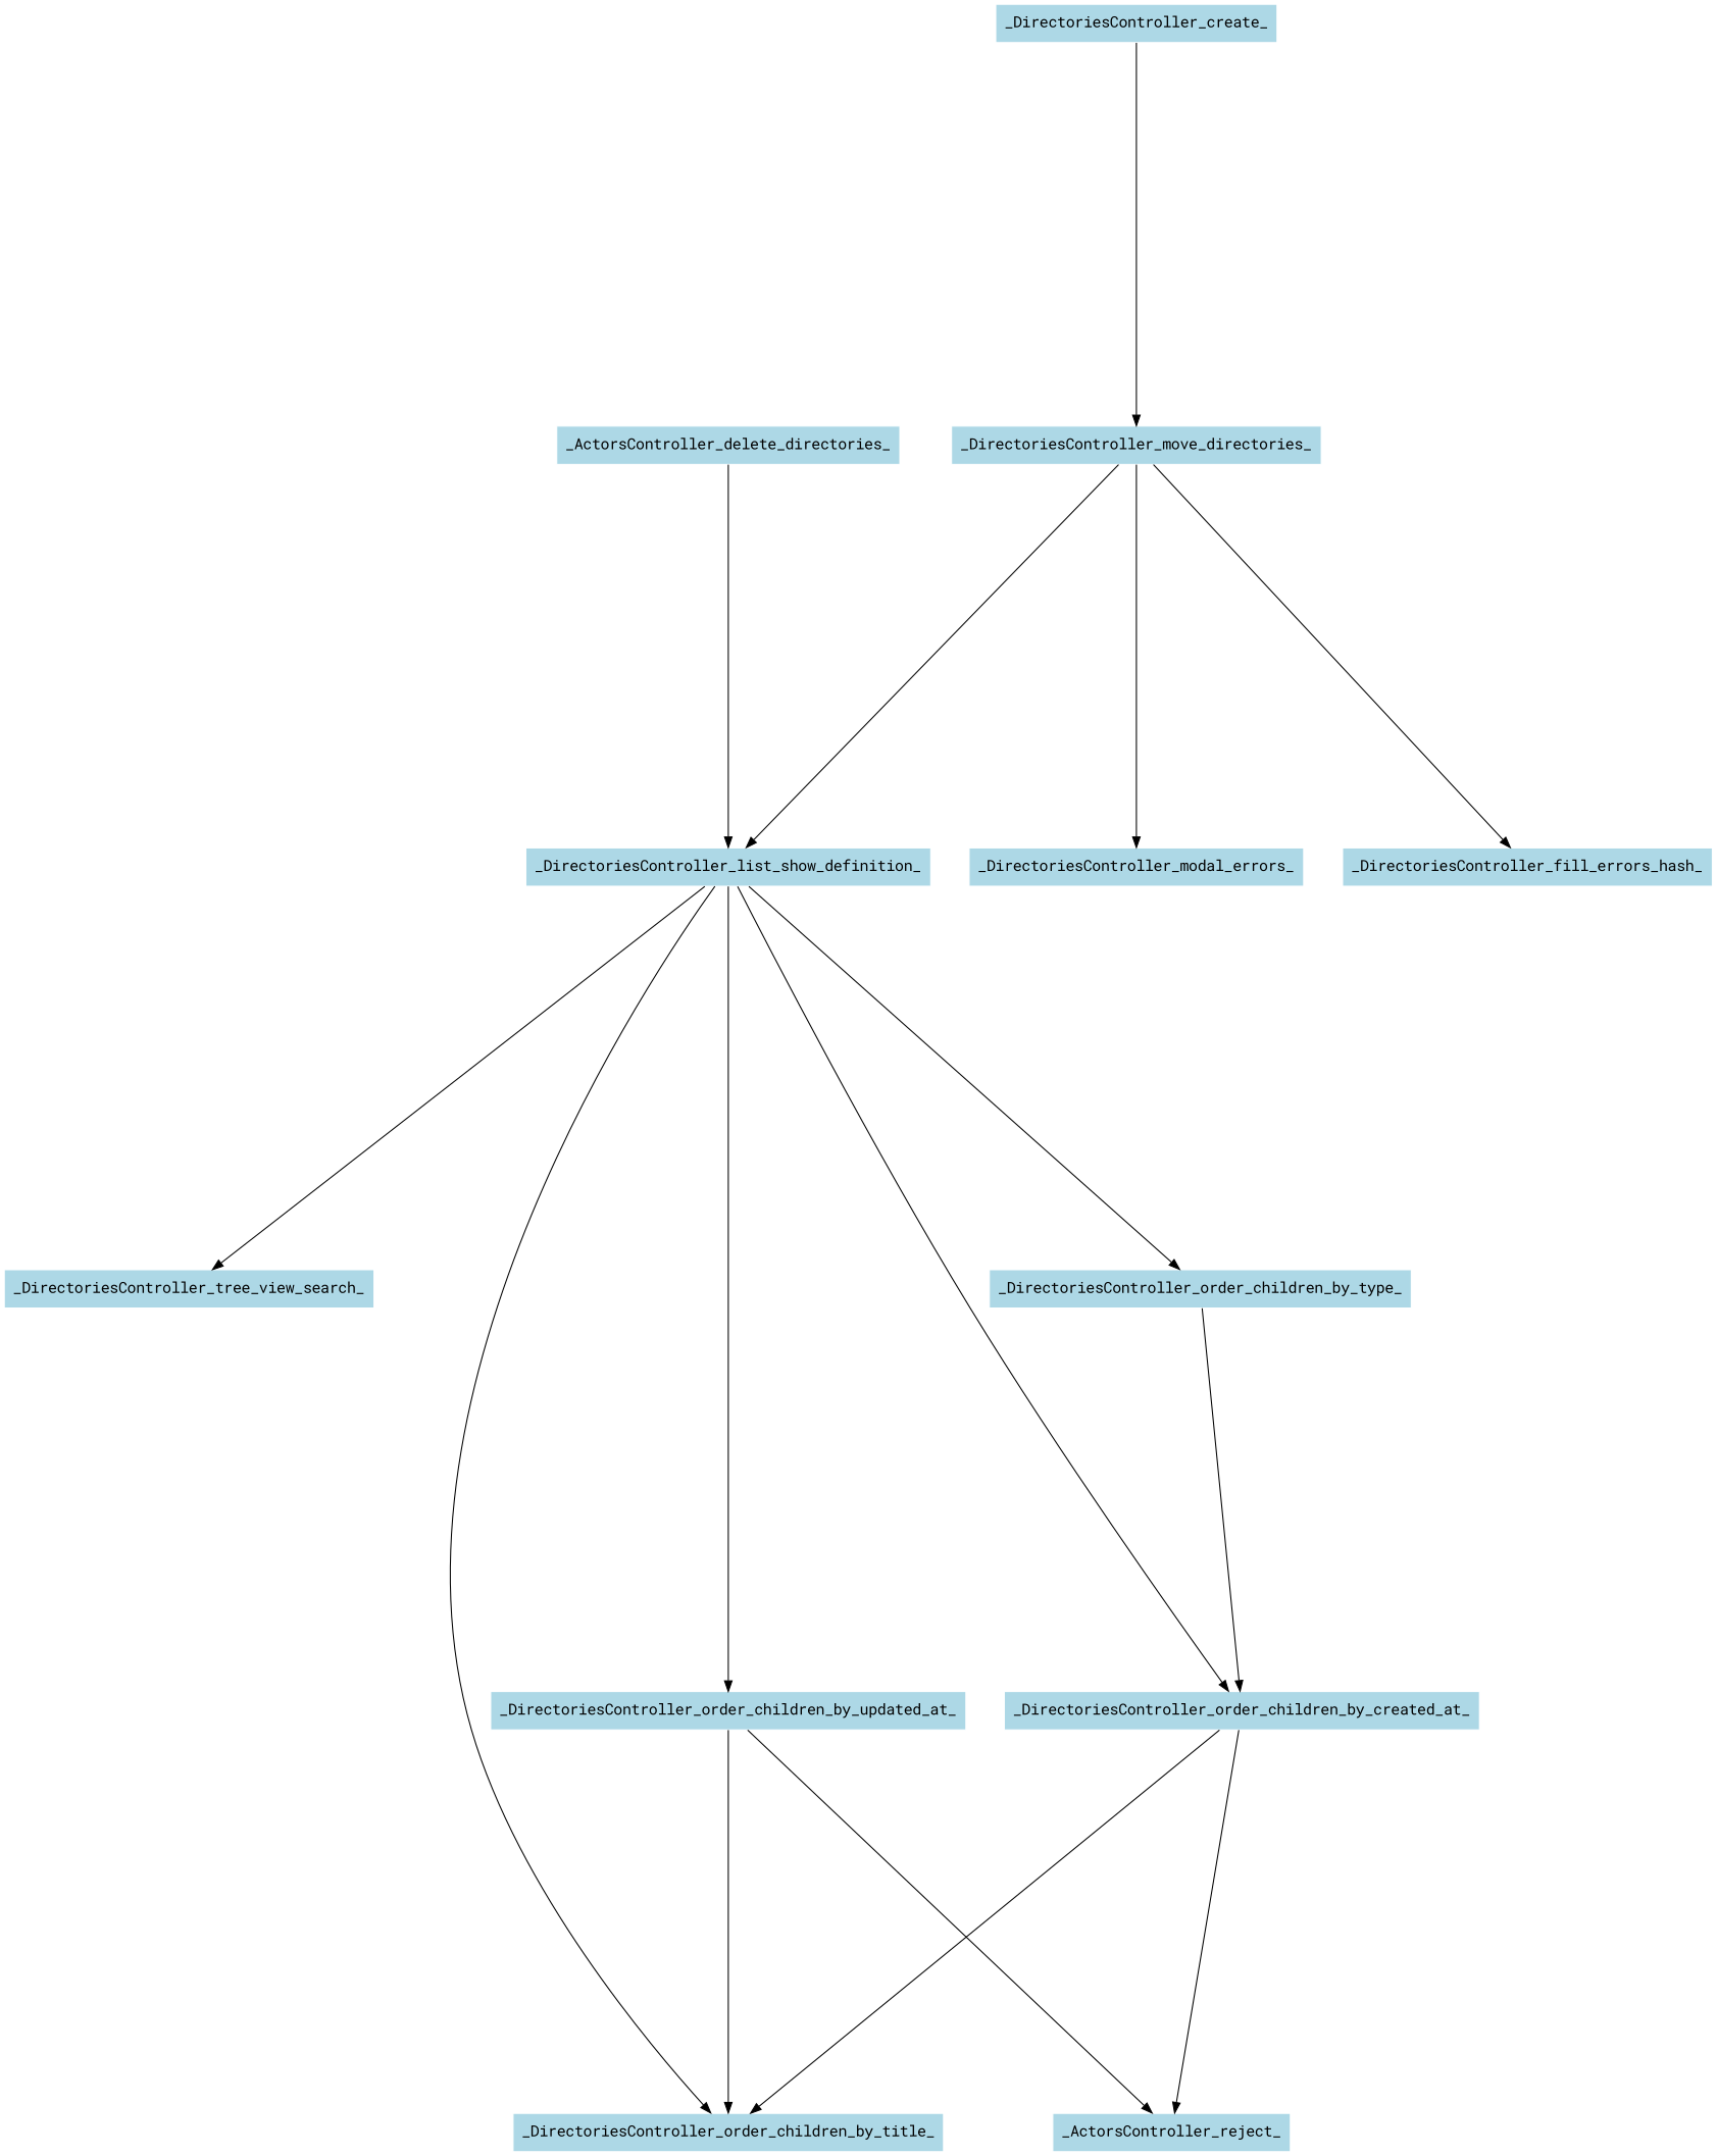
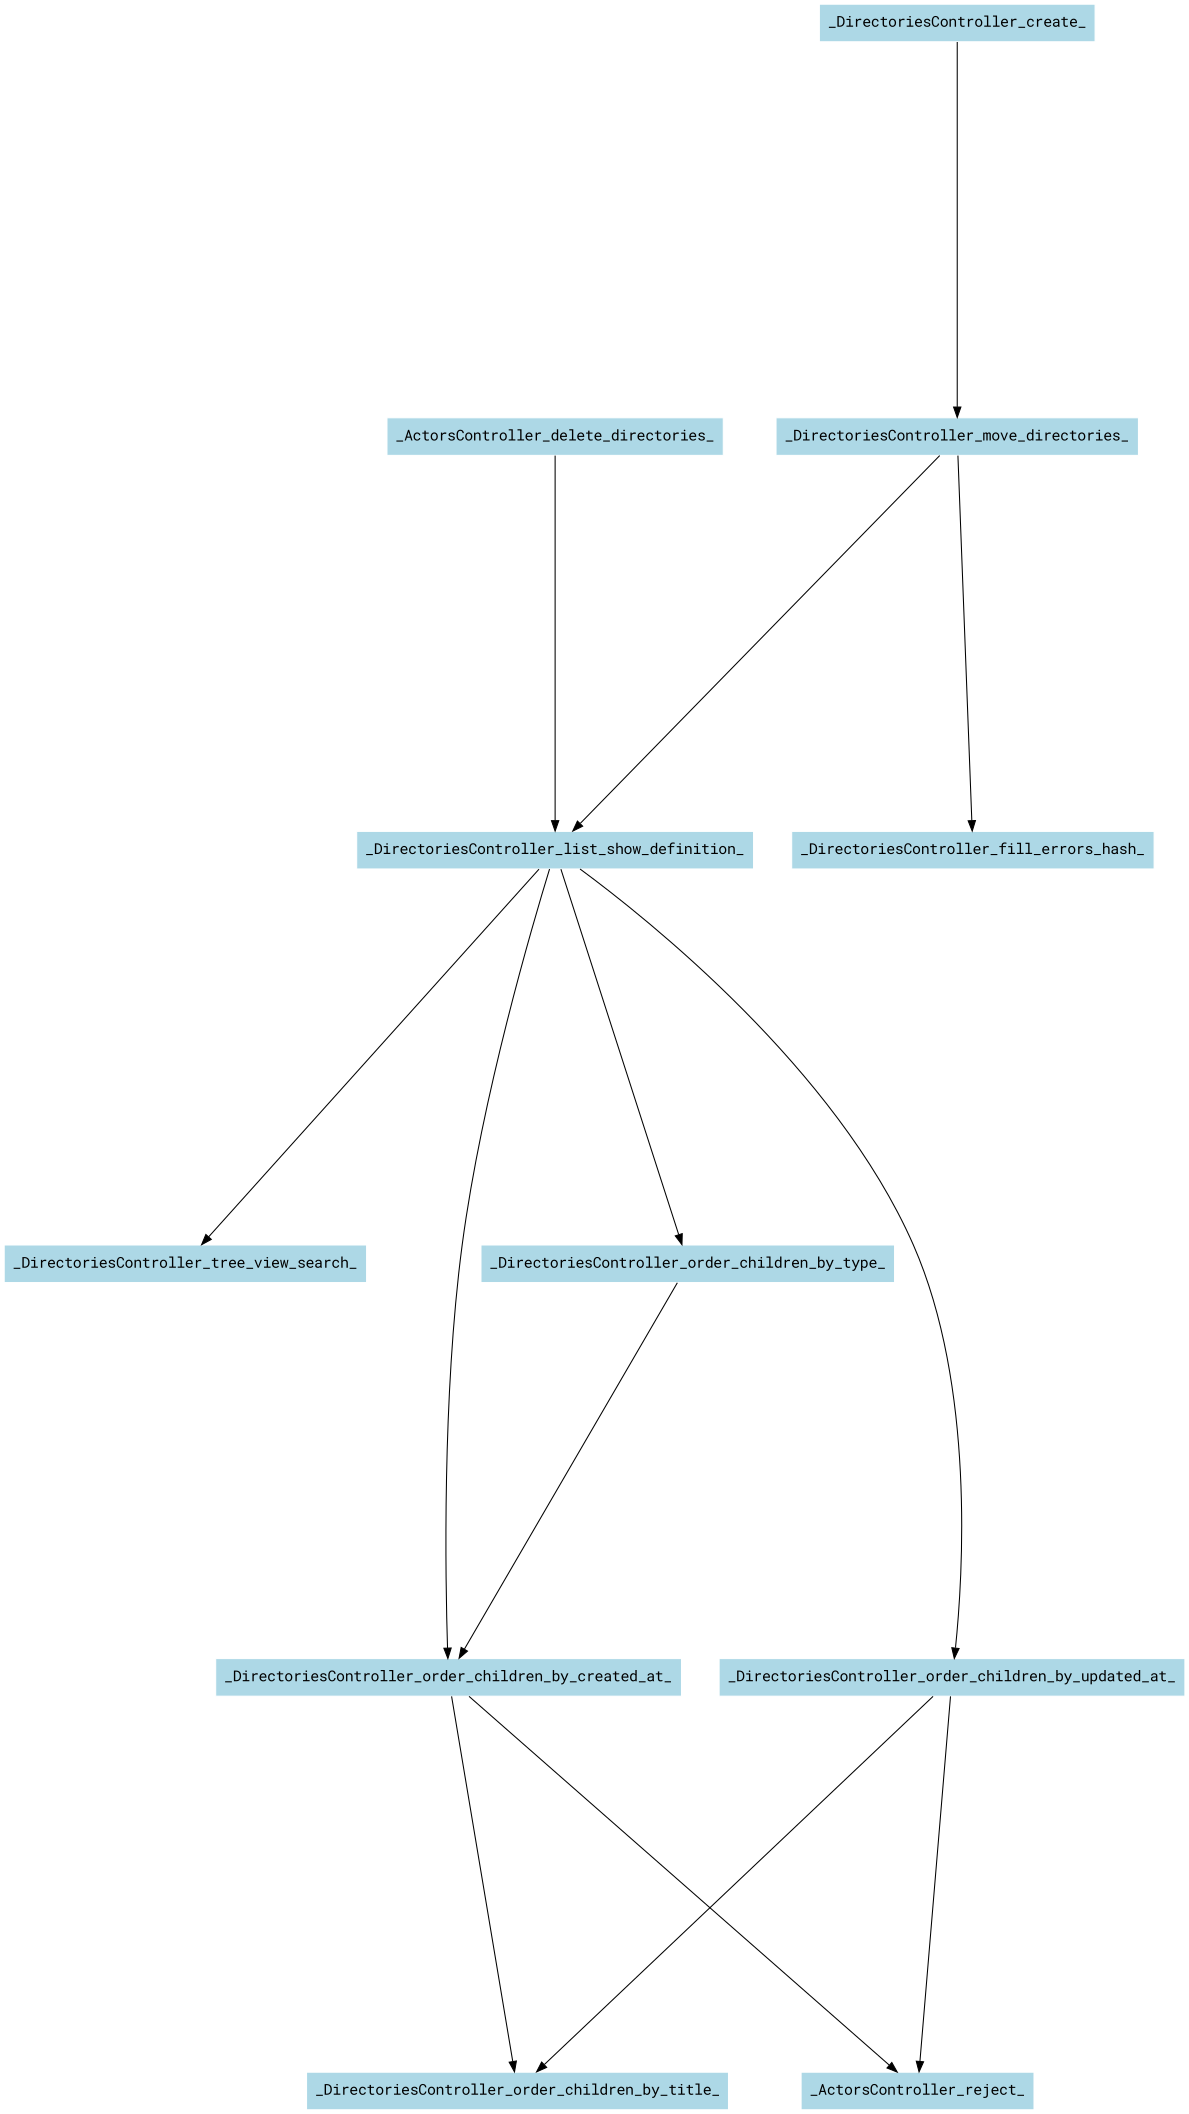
  digraph {
    fontname="Roboto Mono"
    nodesep=0.5
    ranksep=5
    node [color=white fillcolor=lightblue fontname="Roboto Mono" shape=box style=filled]
    edge [fontname="Roboto Mono"]
    _DirectoriesController_create_
    _DirectoriesController_move_directories_
    n3 [label=_ActorsController_delete_directories_]
    _DirectoriesController_list_show_definition_
    _DirectoriesController_tree_view_search_
    _DirectoriesController_order_children_by_type_
    _DirectoriesController_order_children_by_created_at_
    _DirectoriesController_order_children_by_updated_at_
    _DirectoriesController_order_children_by_title_
    _ActorsController_reject_
    _DirectoriesController_fill_errors_hash_
-   _DirectoriesController_modal_errors_
    _DirectoriesController_create_ -> _DirectoriesController_move_directories_
    _DirectoriesController_move_directories_ -> _DirectoriesController_list_show_definition_
    _DirectoriesController_move_directories_ -> _DirectoriesController_fill_errors_hash_
-   _DirectoriesController_move_directories_ -> _DirectoriesController_modal_errors_
    n3 -> _DirectoriesController_list_show_definition_
    _DirectoriesController_list_show_definition_ -> _DirectoriesController_tree_view_search_
    _DirectoriesController_list_show_definition_ -> _DirectoriesController_order_children_by_type_
    _DirectoriesController_list_show_definition_ -> _DirectoriesController_order_children_by_created_at_
    _DirectoriesController_list_show_definition_ -> _DirectoriesController_order_children_by_updated_at_
-   _DirectoriesController_list_show_definition_ -> _DirectoriesController_order_children_by_title_
    _DirectoriesController_order_children_by_type_ -> _DirectoriesController_order_children_by_created_at_
    _DirectoriesController_order_children_by_created_at_ -> _DirectoriesController_order_children_by_title_
    _DirectoriesController_order_children_by_created_at_ -> _ActorsController_reject_
    _DirectoriesController_order_children_by_updated_at_ -> _DirectoriesController_order_children_by_title_
    _DirectoriesController_order_children_by_updated_at_ -> _ActorsController_reject_
  }
